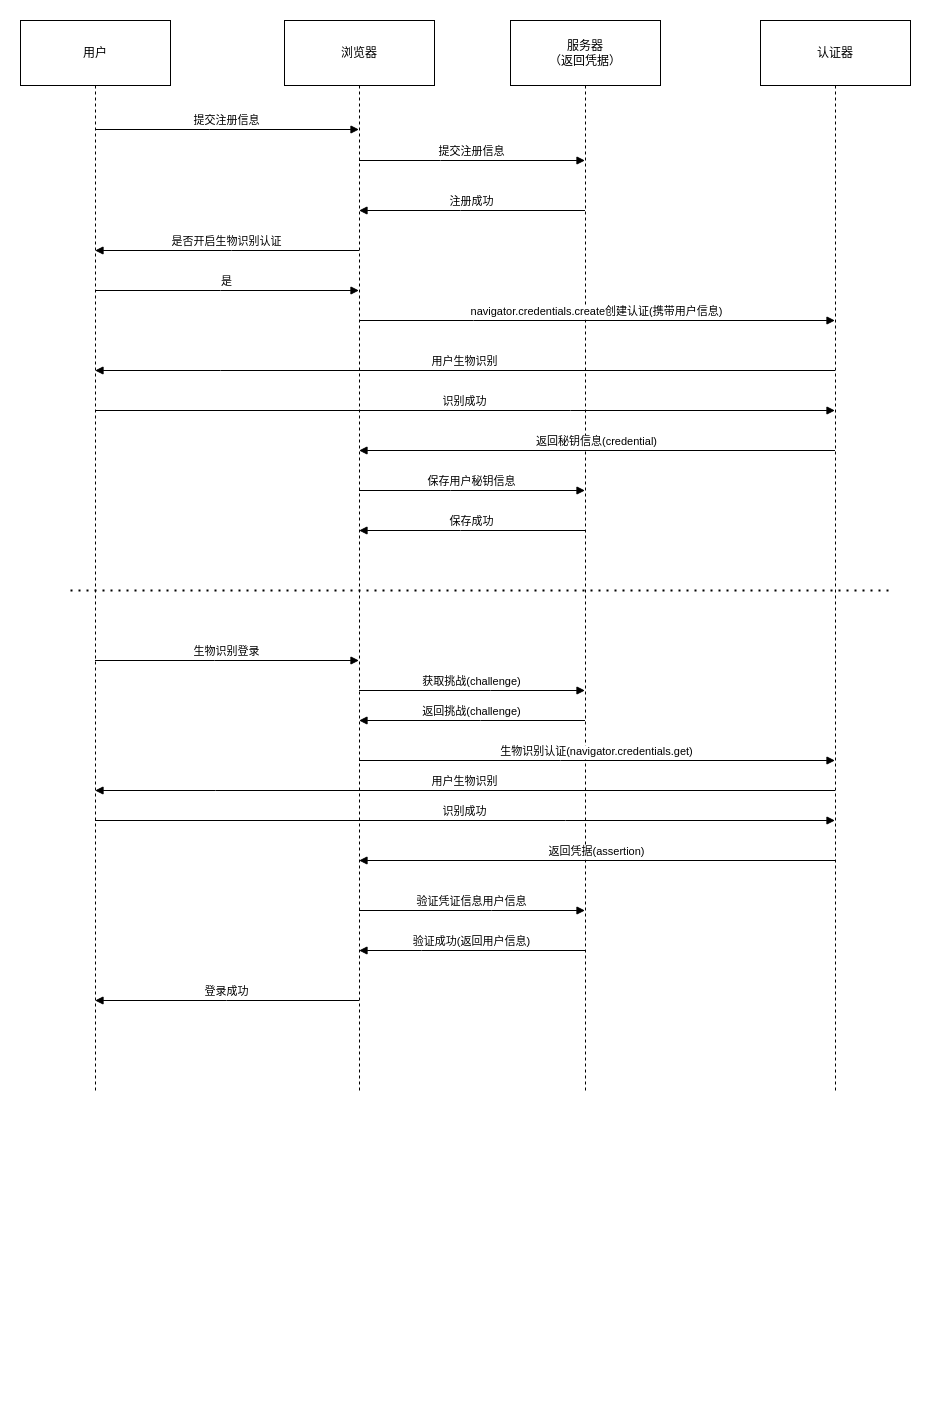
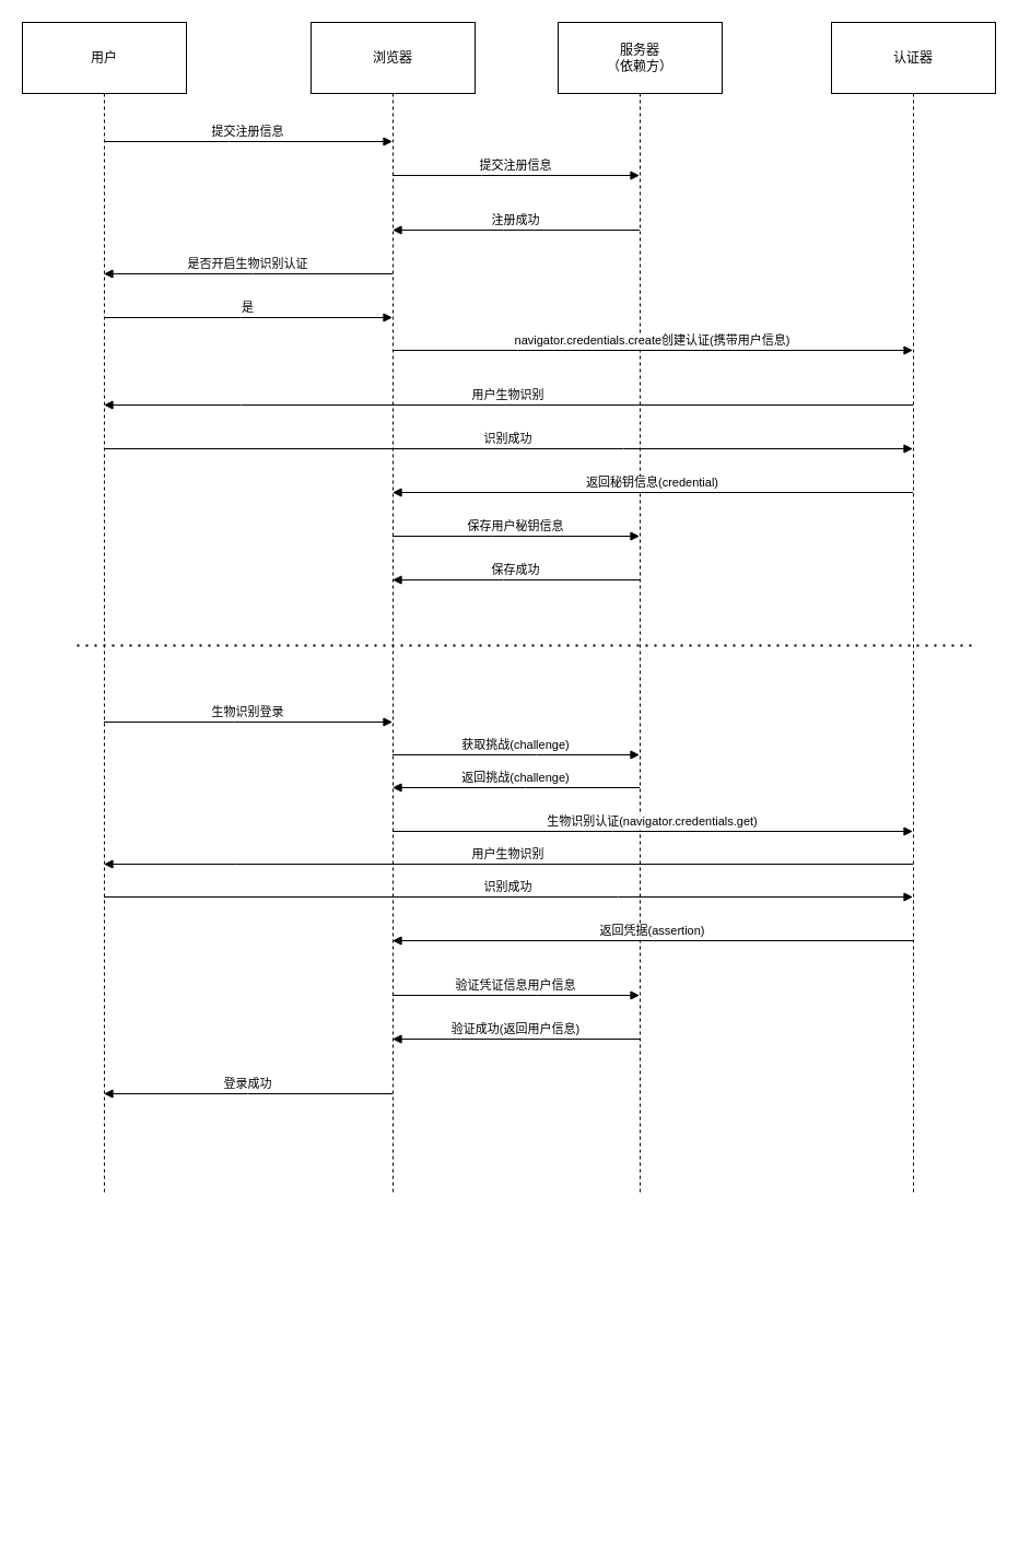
  <mxCell id="0" />
  <mxCell id="1" parent="0" />
  <mxCell id="2" value="用户" style="shape=umlLifeline;perimeter=lifelinePerimeter;whiteSpace=wrap;container=1;dropTarget=0;collapsible=0;recursiveResize=0;outlineConnect=0;portConstraint=eastwest;newEdgeStyle={&quot;edgeStyle&quot;:&quot;elbowEdgeStyle&quot;,&quot;elbow&quot;:&quot;vertical&quot;,&quot;curved&quot;:0,&quot;rounded&quot;:0};size=65;rounded=0;" parent="1" vertex="1"><mxGeometry width="150" height="1070" as="geometry" x="20" y="20" /></mxCell>
  <mxCell id="3" value="浏览器" style="shape=umlLifeline;perimeter=lifelinePerimeter;whiteSpace=wrap;container=1;dropTarget=0;collapsible=0;recursiveResize=0;outlineConnect=0;portConstraint=eastwest;newEdgeStyle={&quot;edgeStyle&quot;:&quot;elbowEdgeStyle&quot;,&quot;elbow&quot;:&quot;vertical&quot;,&quot;curved&quot;:0,&quot;rounded&quot;:0};size=65;rounded=0;" parent="1" vertex="1"><mxGeometry x="284" width="150" height="1070" as="geometry" y="20" /></mxCell>
- <mxCell id="4" value="服务器&#10;（返回凭据）" style="shape=umlLifeline;perimeter=lifelinePerimeter;whiteSpace=wrap;container=1;dropTarget=0;collapsible=0;recursiveResize=0;outlineConnect=0;portConstraint=eastwest;newEdgeStyle={&quot;edgeStyle&quot;:&quot;elbowEdgeStyle&quot;,&quot;elbow&quot;:&quot;vertical&quot;,&quot;curved&quot;:0,&quot;rounded&quot;:0};size=65;rounded=0;" parent="1" vertex="1"><mxGeometry x="510" width="150" height="1070" as="geometry" y="20" /></mxCell>
+ <mxCell id="4" value="服务器&#10;（依赖方）" style="shape=umlLifeline;perimeter=lifelinePerimeter;whiteSpace=wrap;container=1;dropTarget=0;collapsible=0;recursiveResize=0;outlineConnect=0;portConstraint=eastwest;newEdgeStyle={&quot;edgeStyle&quot;:&quot;elbowEdgeStyle&quot;,&quot;elbow&quot;:&quot;vertical&quot;,&quot;curved&quot;:0,&quot;rounded&quot;:0};size=65;rounded=0;" parent="1" vertex="1"><mxGeometry x="510" width="150" height="1070" as="geometry" y="20" /></mxCell>
  <mxCell id="5" value="认证器" style="shape=umlLifeline;perimeter=lifelinePerimeter;whiteSpace=wrap;container=1;dropTarget=0;collapsible=0;recursiveResize=0;outlineConnect=0;portConstraint=eastwest;newEdgeStyle={&quot;edgeStyle&quot;:&quot;elbowEdgeStyle&quot;,&quot;elbow&quot;:&quot;vertical&quot;,&quot;curved&quot;:0,&quot;rounded&quot;:0};size=65;rounded=0;" parent="1" vertex="1"><mxGeometry x="760" width="150" height="1070" as="geometry" y="20" /></mxCell>
  <mxCell id="6" value="提交注册信息" style="verticalAlign=bottom;edgeStyle=elbowEdgeStyle;elbow=vertical;curved=0;rounded=0;endArrow=block;" parent="1" source="2" target="3" edge="1"><mxGeometry relative="1" as="geometry"><Array as="points"><mxPoint x="209" y="129" /></Array></mxGeometry></mxCell>
  <mxCell id="7" value="提交注册信息" style="verticalAlign=bottom;edgeStyle=elbowEdgeStyle;elbow=vertical;curved=0;rounded=0;endArrow=block;" parent="1" source="3" target="4" edge="1"><mxGeometry relative="1" as="geometry"><Array as="points"><mxPoint x="440" y="160" /></Array></mxGeometry></mxCell>
  <mxCell id="8" value="用户生物识别" style="verticalAlign=bottom;edgeStyle=elbowEdgeStyle;elbow=vertical;curved=0;rounded=0;endArrow=block;" parent="1" source="5" target="2" edge="1"><mxGeometry relative="1" as="geometry"><Array as="points"><mxPoint x="220" y="370" /></Array></mxGeometry></mxCell>
  <mxCell id="9" value="识别成功" style="verticalAlign=bottom;edgeStyle=elbowEdgeStyle;elbow=vertical;curved=0;rounded=0;endArrow=block;" parent="1" source="2" target="5" edge="1"><mxGeometry relative="1" as="geometry"><Array as="points"><mxPoint x="570" y="410" /></Array></mxGeometry></mxCell>
  <mxCell id="10" value="返回秘钥信息(credential)" style="verticalAlign=bottom;edgeStyle=elbowEdgeStyle;elbow=vertical;curved=0;rounded=0;endArrow=block;" parent="1" edge="1"><mxGeometry relative="1" as="geometry"><Array as="points" /><mxPoint x="834.5" y="450" as="sourcePoint" /><mxPoint x="358.5" y="450" as="targetPoint" /></mxGeometry></mxCell>
  <mxCell id="11" value="保存用户秘钥信息" style="verticalAlign=bottom;edgeStyle=elbowEdgeStyle;elbow=vertical;curved=0;rounded=0;endArrow=block;" parent="1" source="3" target="4" edge="1"><mxGeometry relative="1" as="geometry"><Array as="points"><mxPoint x="450" y="490" /></Array></mxGeometry></mxCell>
  <mxCell id="12" value="保存成功" style="verticalAlign=bottom;edgeStyle=elbowEdgeStyle;elbow=vertical;curved=0;rounded=0;endArrow=block;" parent="1" source="4" target="3" edge="1"><mxGeometry relative="1" as="geometry"><Array as="points"><mxPoint x="460" y="530" /></Array></mxGeometry></mxCell>
  <mxCell id="13" value="注册成功" style="verticalAlign=bottom;edgeStyle=elbowEdgeStyle;elbow=vertical;curved=0;rounded=0;endArrow=block;" edge="1" parent="1" source="4" target="3"><mxGeometry relative="1" as="geometry"><Array as="points"><mxPoint x="460" y="210" /></Array><mxPoint x="574" y="210" as="sourcePoint" /><mxPoint x="410" y="210" as="targetPoint" /></mxGeometry></mxCell>
  <mxCell id="14" value="是否开启生物识别认证" style="verticalAlign=bottom;edgeStyle=elbowEdgeStyle;elbow=vertical;curved=0;rounded=0;endArrow=block;" edge="1" parent="1" source="3" target="2"><mxGeometry relative="1" as="geometry"><Array as="points"><mxPoint x="231" y="250" /></Array><mxPoint x="310" y="240" as="sourcePoint" /><mxPoint x="130" y="240" as="targetPoint" /></mxGeometry></mxCell>
  <mxCell id="15" value="是" style="verticalAlign=bottom;edgeStyle=elbowEdgeStyle;elbow=vertical;curved=0;rounded=0;endArrow=block;" edge="1" parent="1" source="2" target="3"><mxGeometry relative="1" as="geometry"><Array as="points"><mxPoint x="220" y="290" /></Array><mxPoint x="100" y="280" as="sourcePoint" /><mxPoint x="330" y="280" as="targetPoint" /></mxGeometry></mxCell>
  <mxCell id="16" value="navigator.credentials.create创建认证(携带用户信息)" style="verticalAlign=bottom;edgeStyle=elbowEdgeStyle;elbow=vertical;curved=0;rounded=0;endArrow=block;" edge="1" parent="1" source="3" target="5"><mxGeometry relative="1" as="geometry"><Array as="points"><mxPoint x="473" y="320" /></Array><mxPoint x="400" y="320" as="sourcePoint" /><mxPoint x="598.5" y="320" as="targetPoint" /></mxGeometry></mxCell>
  <mxCell id="17" value="" style="endArrow=none;dashed=1;html=1;dashPattern=1 3;strokeWidth=2;" edge="1" parent="1"><mxGeometry width="50" height="50" relative="1" as="geometry"><mxPoint x="70" y="590" as="sourcePoint" /><mxPoint x="890" y="590" as="targetPoint" /></mxGeometry></mxCell>
  <mxCell id="18" value="生物识别登录" style="verticalAlign=bottom;edgeStyle=elbowEdgeStyle;elbow=vertical;curved=0;rounded=0;endArrow=block;" edge="1" parent="1" source="2" target="3"><mxGeometry relative="1" as="geometry"><Array as="points"><mxPoint x="214" y="660" /></Array><mxPoint x="100" y="660" as="sourcePoint" /><mxPoint x="360" y="660" as="targetPoint" /></mxGeometry></mxCell>
  <mxCell id="19" value="获取挑战(challenge)" style="verticalAlign=bottom;edgeStyle=elbowEdgeStyle;elbow=vertical;curved=0;rounded=0;endArrow=block;" edge="1" parent="1" source="3" target="4"><mxGeometry relative="1" as="geometry"><Array as="points"><mxPoint x="490" y="690" /></Array><mxPoint x="470" y="700" as="sourcePoint" /><mxPoint x="734" y="700" as="targetPoint" /></mxGeometry></mxCell>
  <mxCell id="20" value="返回挑战(challenge)" style="verticalAlign=bottom;edgeStyle=elbowEdgeStyle;elbow=horizontal;curved=0;rounded=0;endArrow=block;" edge="1" parent="1" source="4" target="3"><mxGeometry relative="1" as="geometry"><Array as="points"><mxPoint x="480" y="720" /></Array><mxPoint x="580" y="780" as="sourcePoint" /><mxPoint x="410" y="780" as="targetPoint" /></mxGeometry></mxCell>
  <mxCell id="21" value="生物识别认证(navigator.credentials.get)" style="verticalAlign=bottom;edgeStyle=elbowEdgeStyle;elbow=vertical;curved=0;rounded=0;endArrow=block;" edge="1" parent="1" source="3" target="5"><mxGeometry relative="1" as="geometry"><Array as="points"><mxPoint x="560" y="760" /></Array><mxPoint x="430" y="680" as="sourcePoint" /><mxPoint x="656" y="680" as="targetPoint" /></mxGeometry></mxCell>
  <mxCell id="22" value="用户生物识别" style="verticalAlign=bottom;edgeStyle=elbowEdgeStyle;elbow=vertical;curved=0;rounded=0;endArrow=block;" edge="1" parent="1" source="5" target="2"><mxGeometry relative="1" as="geometry"><Array as="points"><mxPoint x="215" y="790" /></Array><mxPoint x="830" y="790" as="sourcePoint" /><mxPoint x="90" y="790" as="targetPoint" /></mxGeometry></mxCell>
  <mxCell id="23" value="识别成功" style="verticalAlign=bottom;edgeStyle=elbowEdgeStyle;elbow=vertical;curved=0;rounded=0;endArrow=block;" edge="1" parent="1" source="2" target="5"><mxGeometry relative="1" as="geometry"><Array as="points"><mxPoint x="565" y="820" /></Array><mxPoint x="90" y="820" as="sourcePoint" /><mxPoint x="830" y="820" as="targetPoint" /></mxGeometry></mxCell>
  <mxCell id="24" value="返回凭据(assertion)" style="verticalAlign=bottom;edgeStyle=elbowEdgeStyle;elbow=vertical;curved=0;rounded=0;endArrow=block;" edge="1" parent="1"><mxGeometry relative="1" as="geometry"><Array as="points" /><mxPoint x="834.5" y="860" as="sourcePoint" /><mxPoint x="358.5" y="860" as="targetPoint" /></mxGeometry></mxCell>
  <mxCell id="25" value="验证凭证信息用户信息" style="verticalAlign=bottom;edgeStyle=elbowEdgeStyle;elbow=horizontal;curved=0;rounded=0;endArrow=block;" edge="1" parent="1" source="3" target="4"><mxGeometry relative="1" as="geometry"><Array as="points"><mxPoint x="491" y="910" /></Array><mxPoint x="380" y="910" as="sourcePoint" /><mxPoint x="580" y="910" as="targetPoint" /></mxGeometry></mxCell>
  <mxCell id="26" value="验证成功(返回用户信息)" style="verticalAlign=bottom;edgeStyle=elbowEdgeStyle;elbow=horizontal;curved=0;rounded=0;endArrow=block;" edge="1" parent="1"><mxGeometry relative="1" as="geometry"><Array as="points"><mxPoint x="421" y="1405" /></Array><mxPoint x="584.5" y="950" as="sourcePoint" /><mxPoint x="358.5" y="950" as="targetPoint" /></mxGeometry></mxCell>
  <mxCell id="27" value="登录成功" style="verticalAlign=bottom;edgeStyle=elbowEdgeStyle;elbow=vertical;curved=0;rounded=0;endArrow=block;" edge="1" parent="1" source="3" target="2"><mxGeometry relative="1" as="geometry"><Array as="points"><mxPoint x="226" y="1000" /></Array><mxPoint x="354" y="1000" as="sourcePoint" /><mxPoint x="90" y="1000" as="targetPoint" /></mxGeometry></mxCell>
